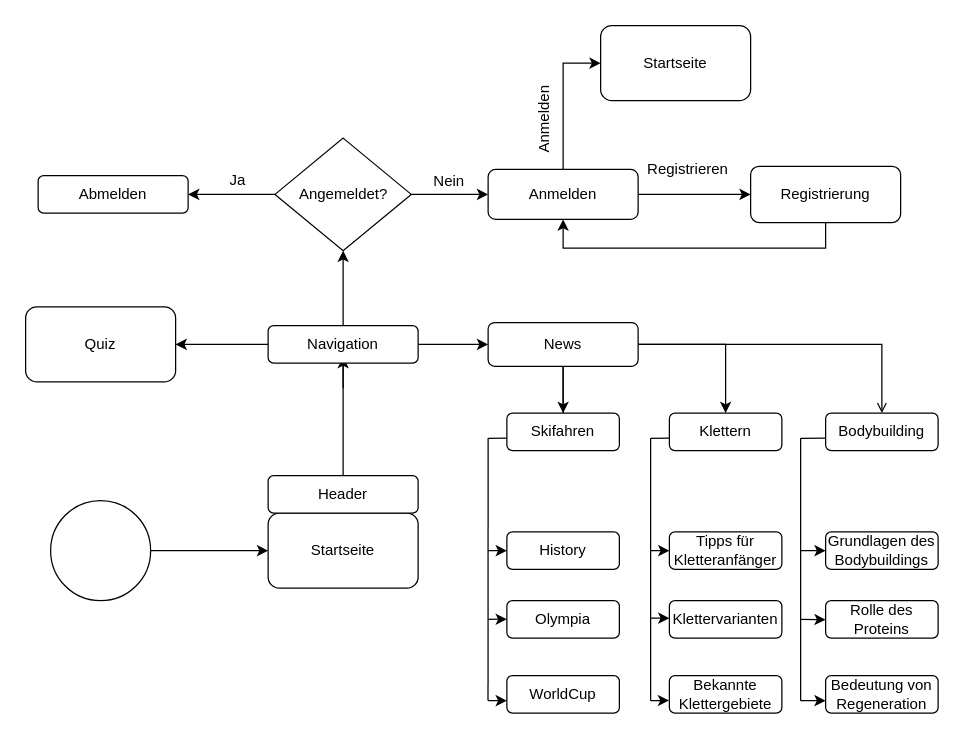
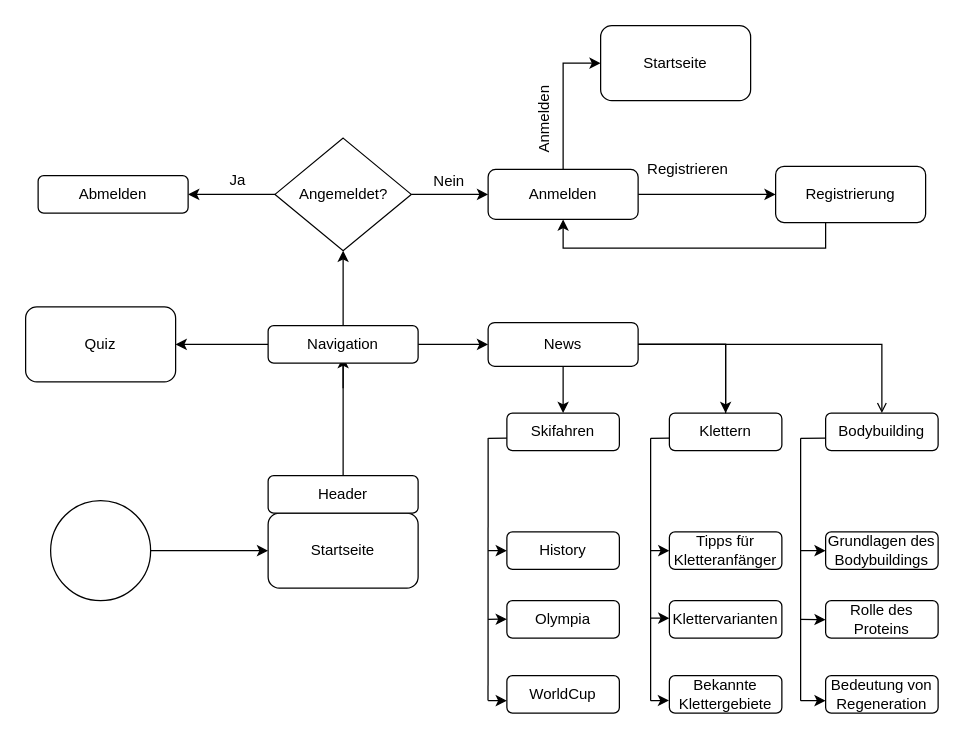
  <mxCell id="0" />
  <mxCell id="1" parent="0" />
  <mxCell id="2" style="edgeStyle=orthogonalEdgeStyle;rounded=0;orthogonalLoop=1;jettySize=auto;html=1;entryX=0;entryY=0.5;entryDx=0;entryDy=0;" edge="1" parent="1" source="3" target="4"><mxGeometry relative="1" as="geometry"><mxPoint x="210" y="440" as="targetPoint" /></mxGeometry></mxCell>
  <mxCell id="3" value="" style="ellipse;whiteSpace=wrap;html=1;aspect=fixed;" vertex="1" parent="1"><mxGeometry x="40" y="400" width="80" height="80" as="geometry" /></mxCell>
  <mxCell id="4" value="Startseite" style="rounded=1;whiteSpace=wrap;html=1;" vertex="1" parent="1"><mxGeometry x="214" y="410" width="120" height="60" as="geometry" /></mxCell>
  <mxCell id="5" value="" style="edgeStyle=orthogonalEdgeStyle;rounded=0;orthogonalLoop=1;jettySize=auto;html=1;startArrow=none;" edge="1" parent="1" source="11"><mxGeometry relative="1" as="geometry"><mxPoint x="274" y="285" as="targetPoint" /></mxGeometry></mxCell>
  <mxCell id="6" value="Header" style="rounded=1;whiteSpace=wrap;html=1;" vertex="1" parent="1"><mxGeometry x="214" y="380" width="120" height="30" as="geometry" /></mxCell>
  <mxCell id="7" style="edgeStyle=orthogonalEdgeStyle;rounded=0;orthogonalLoop=1;jettySize=auto;html=1;" edge="1" parent="1" source="11"><mxGeometry relative="1" as="geometry"><mxPoint x="390" y="275" as="targetPoint" /></mxGeometry></mxCell>
  <mxCell id="8" value="" style="edgeStyle=orthogonalEdgeStyle;rounded=0;orthogonalLoop=1;jettySize=auto;html=1;endArrow=none;" edge="1" parent="1" source="6" target="11"><mxGeometry relative="1" as="geometry"><mxPoint x="274" y="380" as="sourcePoint" /><mxPoint x="274" y="285" as="targetPoint" /></mxGeometry></mxCell>
  <mxCell id="9" style="edgeStyle=orthogonalEdgeStyle;rounded=0;orthogonalLoop=1;jettySize=auto;html=1;" edge="1" parent="1" source="11" target="12"><mxGeometry relative="1" as="geometry" /></mxCell>
  <mxCell id="10" style="edgeStyle=orthogonalEdgeStyle;rounded=0;orthogonalLoop=1;jettySize=auto;html=1;" edge="1" parent="1" source="11"><mxGeometry relative="1" as="geometry"><mxPoint x="274" y="200" as="targetPoint" /></mxGeometry></mxCell>
  <mxCell id="11" value="&lt;div&gt;Navigation&lt;/div&gt;" style="rounded=1;whiteSpace=wrap;html=1;" vertex="1" parent="1"><mxGeometry x="214" y="260" width="120" height="30" as="geometry" /></mxCell>
  <mxCell id="12" value="Quiz" style="rounded=1;whiteSpace=wrap;html=1;" vertex="1" parent="1"><mxGeometry x="20" y="245" width="120" height="60" as="geometry" /></mxCell>
  <mxCell id="13" style="edgeStyle=orthogonalEdgeStyle;rounded=0;orthogonalLoop=1;jettySize=auto;html=1;endArrow=open;" edge="1" parent="1" source="16" target="29"><mxGeometry relative="1" as="geometry" /></mxCell>
  <mxCell id="14" style="edgeStyle=orthogonalEdgeStyle;rounded=0;orthogonalLoop=1;jettySize=auto;html=1;" edge="1" parent="1" source="16"><mxGeometry relative="1" as="geometry"><mxPoint x="580" y="330" as="targetPoint" /><Array as="points"><mxPoint x="580" y="275" /></Array></mxGeometry></mxCell>
  <mxCell id="15" style="edgeStyle=orthogonalEdgeStyle;rounded=0;orthogonalLoop=1;jettySize=auto;html=1;" edge="1" parent="1" source="16"><mxGeometry relative="1" as="geometry"><mxPoint x="450" y="330" as="targetPoint" /></mxGeometry></mxCell>
  <mxCell id="16" value="News" style="rounded=1;whiteSpace=wrap;html=1;" vertex="1" parent="1"><mxGeometry x="390" y="257.5" width="120" height="35" as="geometry" /></mxCell>
  <mxCell id="17" style="edgeStyle=orthogonalEdgeStyle;rounded=0;orthogonalLoop=1;jettySize=auto;html=1;entryX=0;entryY=0.5;entryDx=0;entryDy=0;" edge="1" parent="1" source="19" target="27"><mxGeometry relative="1" as="geometry"><mxPoint x="570" y="155" as="targetPoint" /></mxGeometry></mxCell>
  <mxCell id="18" style="edgeStyle=orthogonalEdgeStyle;rounded=0;orthogonalLoop=1;jettySize=auto;html=1;entryX=0;entryY=0.5;entryDx=0;entryDy=0;" edge="1" parent="1" source="19" target="39"><mxGeometry relative="1" as="geometry" /></mxCell>
  <mxCell id="19" value="Anmelden" style="rounded=1;whiteSpace=wrap;html=1;" vertex="1" parent="1"><mxGeometry x="390" y="135" width="120" height="40" as="geometry" /></mxCell>
  <mxCell id="20" style="edgeStyle=orthogonalEdgeStyle;rounded=0;orthogonalLoop=1;jettySize=auto;html=1;" edge="1" parent="1" source="22"><mxGeometry relative="1" as="geometry"><mxPoint x="150" y="155" as="targetPoint" /></mxGeometry></mxCell>
  <mxCell id="21" style="edgeStyle=orthogonalEdgeStyle;rounded=0;orthogonalLoop=1;jettySize=auto;html=1;entryX=0;entryY=0.5;entryDx=0;entryDy=0;" edge="1" parent="1" source="22" target="19"><mxGeometry relative="1" as="geometry" /></mxCell>
  <mxCell id="22" value="Angemeldet?" style="rhombus;whiteSpace=wrap;html=1;" vertex="1" parent="1"><mxGeometry x="219.5" y="110" width="109" height="90" as="geometry" /></mxCell>
  <mxCell id="23" value="&lt;div&gt;Ja&lt;/div&gt;&lt;div&gt;&lt;br&gt;&lt;/div&gt;" style="text;html=1;strokeColor=none;fillColor=none;align=center;verticalAlign=middle;whiteSpace=wrap;rounded=0;" vertex="1" parent="1"><mxGeometry x="159.5" y="150" width="60" as="geometry" /></mxCell>
  <mxCell id="24" value="Abmelden" style="rounded=1;whiteSpace=wrap;html=1;" vertex="1" parent="1"><mxGeometry x="30" y="140" width="120" height="30" as="geometry" /></mxCell>
  <mxCell id="25" value="Nein" style="text;html=1;strokeColor=none;fillColor=none;align=center;verticalAlign=middle;whiteSpace=wrap;rounded=0;" vertex="1" parent="1"><mxGeometry x="328.5" y="140" width="60" height="10" as="geometry" /></mxCell>
  <mxCell id="26" style="edgeStyle=orthogonalEdgeStyle;rounded=0;orthogonalLoop=1;jettySize=auto;html=1;entryX=0.5;entryY=1;entryDx=0;entryDy=0;" edge="1" parent="1" source="27" target="19"><mxGeometry relative="1" as="geometry"><Array as="points"><mxPoint x="660" y="198" /><mxPoint x="450" y="198" /></Array></mxGeometry></mxCell>
- <mxCell id="27" value="Registrierung" style="rounded=1;whiteSpace=wrap;html=1;" vertex="1" parent="1"><mxGeometry x="600" y="132.5" width="120" height="45" as="geometry" /></mxCell>
+ <mxCell id="27" value="Registrierung" style="rounded=1;whiteSpace=wrap;html=1;" vertex="1" parent="1"><mxGeometry x="620" y="132.5" width="120" height="45" as="geometry" /></mxCell>
  <mxCell id="28" value="Klettern" style="rounded=1;whiteSpace=wrap;html=1;" vertex="1" parent="1"><mxGeometry x="535" y="330" width="90" height="30" as="geometry" /></mxCell>
  <mxCell id="29" value="Bodybuilding" style="rounded=1;whiteSpace=wrap;html=1;" vertex="1" parent="1"><mxGeometry x="660" y="330" width="90" height="30" as="geometry" /></mxCell>
  <mxCell id="30" value="History" style="rounded=1;whiteSpace=wrap;html=1;" vertex="1" parent="1"><mxGeometry x="405" y="425" width="90" height="30" as="geometry" /></mxCell>
  <mxCell id="31" value="Olympia" style="rounded=1;whiteSpace=wrap;html=1;" vertex="1" parent="1"><mxGeometry x="405" y="480" width="90" height="30" as="geometry" /></mxCell>
  <mxCell id="32" value="&lt;div&gt;WorldCup&lt;/div&gt;" style="rounded=1;whiteSpace=wrap;html=1;" vertex="1" parent="1"><mxGeometry x="405" y="540" width="90" height="30" as="geometry" /></mxCell>
  <mxCell id="33" value="Tipps für Kletteranfänger" style="rounded=1;whiteSpace=wrap;html=1;" vertex="1" parent="1"><mxGeometry x="535" y="425" width="90" height="30" as="geometry" /></mxCell>
  <mxCell id="34" value="Klettervarianten" style="rounded=1;whiteSpace=wrap;html=1;" vertex="1" parent="1"><mxGeometry x="535" y="480" width="90" height="30" as="geometry" /></mxCell>
  <mxCell id="35" value="Bekannte Klettergebiete" style="rounded=1;whiteSpace=wrap;html=1;" vertex="1" parent="1"><mxGeometry x="535" y="540" width="90" height="30" as="geometry" /></mxCell>
  <mxCell id="36" value="Grundlagen des Bodybuildings" style="rounded=1;whiteSpace=wrap;html=1;" vertex="1" parent="1"><mxGeometry x="660" y="425" width="90" height="30" as="geometry" /></mxCell>
  <mxCell id="37" value="Rolle des Proteins" style="rounded=1;whiteSpace=wrap;html=1;" vertex="1" parent="1"><mxGeometry x="660" y="480" width="90" height="30" as="geometry" /></mxCell>
  <mxCell id="38" value="Bedeutung von Regeneration" style="rounded=1;whiteSpace=wrap;html=1;" vertex="1" parent="1"><mxGeometry x="660" y="540" width="90" height="30" as="geometry" /></mxCell>
  <mxCell id="39" value="Startseite" style="rounded=1;whiteSpace=wrap;html=1;" vertex="1" parent="1"><mxGeometry x="480" y="20" width="120" height="60" as="geometry" /></mxCell>
  <mxCell id="40" value="Anmelden" style="text;html=1;strokeColor=none;fillColor=none;align=center;verticalAlign=middle;whiteSpace=wrap;rounded=0;rotation=-90;" vertex="1" parent="1"><mxGeometry x="405" y="80" width="60" height="30" as="geometry" /></mxCell>
  <mxCell id="41" value="Registrieren" style="text;html=1;strokeColor=none;fillColor=none;align=center;verticalAlign=middle;whiteSpace=wrap;rounded=0;" vertex="1" parent="1"><mxGeometry x="520" y="120" width="60" height="30" as="geometry" /></mxCell>
  <mxCell id="42" value="" style="endArrow=classic;html=1;rounded=0;" edge="1" parent="1"><mxGeometry width="50" height="50" relative="1" as="geometry"><mxPoint x="390" y="440" as="sourcePoint" /><mxPoint x="405" y="440" as="targetPoint" /></mxGeometry></mxCell>
  <mxCell id="43" value="" style="endArrow=classic;html=1;rounded=0;" edge="1" parent="1"><mxGeometry width="50" height="50" relative="1" as="geometry"><mxPoint x="390" y="495" as="sourcePoint" /><mxPoint x="405" y="494.81" as="targetPoint" /></mxGeometry></mxCell>
  <mxCell id="44" value="" style="endArrow=none;html=1;rounded=0;" edge="1" parent="1"><mxGeometry width="50" height="50" relative="1" as="geometry"><mxPoint x="389.93" y="560" as="sourcePoint" /><mxPoint x="390" y="350" as="targetPoint" /></mxGeometry></mxCell>
  <mxCell id="45" value="" style="endArrow=none;html=1;rounded=0;" edge="1" parent="1"><mxGeometry width="50" height="50" relative="1" as="geometry"><mxPoint x="520" y="560" as="sourcePoint" /><mxPoint x="520" y="350" as="targetPoint" /></mxGeometry></mxCell>
  <mxCell id="46" value="" style="endArrow=none;html=1;rounded=0;" edge="1" parent="1"><mxGeometry width="50" height="50" relative="1" as="geometry"><mxPoint x="640" y="560" as="sourcePoint" /><mxPoint x="640" y="350" as="targetPoint" /></mxGeometry></mxCell>
  <mxCell id="47" value="" style="endArrow=classic;html=1;rounded=0;" edge="1" parent="1"><mxGeometry width="50" height="50" relative="1" as="geometry"><mxPoint x="520" y="440" as="sourcePoint" /><mxPoint x="535" y="440" as="targetPoint" /></mxGeometry></mxCell>
  <mxCell id="48" value="" style="endArrow=classic;html=1;rounded=0;entryX=-0.003;entryY=0.664;entryDx=0;entryDy=0;entryPerimeter=0;" edge="1" parent="1" target="35"><mxGeometry width="50" height="50" relative="1" as="geometry"><mxPoint x="520" y="560" as="sourcePoint" /><mxPoint x="535" y="574.67" as="targetPoint" /></mxGeometry></mxCell>
  <mxCell id="49" value="" style="endArrow=classic;html=1;rounded=0;" edge="1" parent="1"><mxGeometry width="50" height="50" relative="1" as="geometry"><mxPoint x="640" y="440" as="sourcePoint" /><mxPoint x="660" y="440" as="targetPoint" /></mxGeometry></mxCell>
  <mxCell id="50" value="" style="endArrow=classic;html=1;rounded=0;" edge="1" parent="1"><mxGeometry width="50" height="50" relative="1" as="geometry"><mxPoint x="640" y="560" as="sourcePoint" /><mxPoint x="660" y="560" as="targetPoint" /></mxGeometry></mxCell>
  <mxCell id="51" value="" style="endArrow=classic;html=1;rounded=0;" edge="1" parent="1"><mxGeometry width="50" height="50" relative="1" as="geometry"><mxPoint x="640" y="495" as="sourcePoint" /><mxPoint x="660" y="495.2" as="targetPoint" /></mxGeometry></mxCell>
  <mxCell id="52" value="" style="endArrow=none;html=1;rounded=0;" edge="1" parent="1"><mxGeometry width="50" height="50" relative="1" as="geometry"><mxPoint x="640" y="350.26" as="sourcePoint" /><mxPoint x="660" y="350" as="targetPoint" /></mxGeometry></mxCell>
  <mxCell id="53" value="" style="endArrow=none;html=1;rounded=0;" edge="1" parent="1"><mxGeometry width="50" height="50" relative="1" as="geometry"><mxPoint x="520" y="350.17" as="sourcePoint" /><mxPoint x="535" y="350" as="targetPoint" /></mxGeometry></mxCell>
  <mxCell id="54" value="" style="endArrow=classic;html=1;rounded=0;entryX=-0.003;entryY=0.664;entryDx=0;entryDy=0;entryPerimeter=0;" edge="1" parent="1"><mxGeometry width="50" height="50" relative="1" as="geometry"><mxPoint x="520" y="494" as="sourcePoint" /><mxPoint x="535" y="494" as="targetPoint" /></mxGeometry></mxCell>
  <mxCell id="55" value="" style="endArrow=classic;html=1;rounded=0;" edge="1" parent="1"><mxGeometry width="50" height="50" relative="1" as="geometry"><mxPoint x="390" y="560" as="sourcePoint" /><mxPoint x="405" y="560" as="targetPoint" /></mxGeometry></mxCell>
- <mxCell id="56" value="" style="edgeStyle=orthogonalEdgeStyle;rounded=0;orthogonalLoop=1;jettySize=auto;html=1;endArrow=none;" edge="1" parent="1" source="16" target="57"><mxGeometry relative="1" as="geometry"><mxPoint x="450" y="350" as="targetPoint" /><mxPoint x="450" y="293" as="sourcePoint" /></mxGeometry></mxCell>
+ <mxCell id="56" value="" style="edgeStyle=orthogonalEdgeStyle;rounded=0;orthogonalLoop=1;jettySize=auto;html=1;endArrow=none;" edge="1" parent="1" source="16" target="28"><mxGeometry relative="1" as="geometry"><mxPoint x="450" y="350" as="targetPoint" /><mxPoint x="450" y="293" as="sourcePoint" /></mxGeometry></mxCell>
  <mxCell id="57" value="Skifahren" style="rounded=1;whiteSpace=wrap;html=1;" vertex="1" parent="1"><mxGeometry x="405" y="330" width="90" height="30" as="geometry" /></mxCell>
  <mxCell id="58" value="" style="endArrow=none;html=1;rounded=0;" edge="1" parent="1"><mxGeometry width="50" height="50" relative="1" as="geometry"><mxPoint x="390" y="350.17" as="sourcePoint" /><mxPoint x="405" y="350" as="targetPoint" /></mxGeometry></mxCell>
